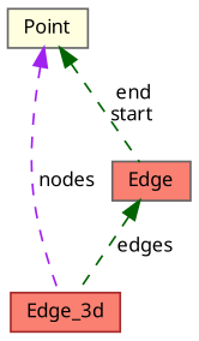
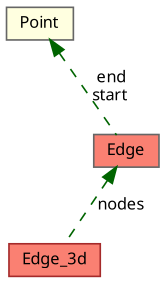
  digraph {
    fontname="Noto Sans"
    node [color=gray40 fillcolor=salmon fontname="Noto Sans" fontsize=10 shape=record style=filled]
    edge [color=darkgreen dir=back fontname="Noto Sans" fontsize=10 labelfontname=Helvetica labelfontsize=10 style=dashed]
    n1 [color=brown fontcolor=black height=0.2 label=Edge_3d width=0.4]
    n2 [height=0.2 label="Edge" width=0.4]
    n3 [fillcolor=lightyellow height=0.2 label=Point width=0.4]
-   n2 -> n1 [label=" edges"]
-   n3 -> n1 [color=purple label=" nodes"]
+   n2 -> n1 [label=" nodes"]
    n3 -> n2 [label=" end\nstart"]
  }
